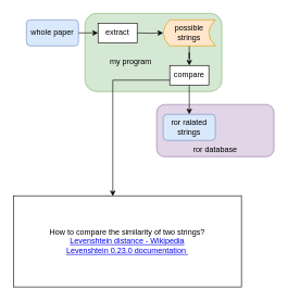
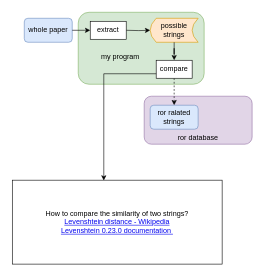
  <mxCell id="0" />
  <mxCell id="1" parent="0" />
  <mxCell id="2" value="&lt;br&gt;&lt;br&gt;my program&amp;nbsp; &amp;nbsp;&lt;span style=&quot;white-space: pre;&quot;&gt;&#09;&lt;/span&gt;&lt;span style=&quot;white-space: pre;&quot;&gt;&#09;&lt;/span&gt;&lt;span style=&quot;white-space: pre;&quot;&gt;&#09;&lt;/span&gt;" style="rounded=1;whiteSpace=wrap;html=1;fillColor=#d5e8d4;strokeColor=#82b366;" vertex="1" parent="1"><mxGeometry x="130" y="20" width="210" height="120" as="geometry" /></mxCell>
  <mxCell id="3" value="&lt;br&gt;&lt;br&gt;&lt;br&gt;&lt;br&gt;ror database" style="rounded=1;whiteSpace=wrap;html=1;fillColor=#e1d5e7;strokeColor=#9673a6;" vertex="1" parent="1"><mxGeometry x="240" y="160" width="180" height="80" as="geometry" /></mxCell>
  <mxCell id="4" value="" style="edgeStyle=orthogonalEdgeStyle;rounded=0;orthogonalLoop=1;jettySize=auto;html=1;" edge="1" parent="1" target="7"><mxGeometry relative="1" as="geometry"><mxPoint x="210" y="50" as="sourcePoint" /></mxGeometry></mxCell>
  <mxCell id="5" value="whole paper" style="rounded=1;whiteSpace=wrap;html=1;fillColor=#dae8fc;strokeColor=#6c8ebf;" vertex="1" parent="1"><mxGeometry x="40" y="30" width="80" height="40" as="geometry" /></mxCell>
- <mxCell id="6" value="" style="edgeStyle=orthogonalEdgeStyle;rounded=0;orthogonalLoop=1;jettySize=auto;html=1;" edge="1" parent="1" source="11" target="9"><mxGeometry relative="1" as="geometry" /></mxCell>
+ <mxCell id="6" value="" style="edgeStyle=orthogonalEdgeStyle;rounded=0;orthogonalLoop=1;jettySize=auto;html=1;dashed=1;" edge="1" parent="1" source="11" target="9"><mxGeometry relative="1" as="geometry" /></mxCell>
  <mxCell id="7" value="possible strings" style="shape=dataStorage;whiteSpace=wrap;html=1;fixedSize=1;size=10;fillColor=#ffe6cc;strokeColor=#d79b00;" vertex="1" parent="1"><mxGeometry x="250" y="30" width="80" height="40" as="geometry" /></mxCell>
  <mxCell id="8" value="" style="edgeStyle=orthogonalEdgeStyle;rounded=0;orthogonalLoop=1;jettySize=auto;html=1;" edge="1" parent="1" source="5"><mxGeometry relative="1" as="geometry"><mxPoint x="160" y="50" as="sourcePoint" /><mxPoint x="150" y="50.029" as="targetPoint" /></mxGeometry></mxCell>
  <mxCell id="9" value="ror ralated strings" style="rounded=1;whiteSpace=wrap;html=1;fillColor=#dae8fc;strokeColor=#6c8ebf;" vertex="1" parent="1"><mxGeometry x="250" y="175" width="80" height="40" as="geometry" /></mxCell>
  <mxCell id="10" value="" style="edgeStyle=orthogonalEdgeStyle;rounded=0;orthogonalLoop=1;jettySize=auto;html=1;" edge="1" parent="1" source="7" target="11"><mxGeometry relative="1" as="geometry"><mxPoint x="280" y="90" as="sourcePoint" /><mxPoint x="280" y="175" as="targetPoint" /></mxGeometry></mxCell>
  <mxCell id="11" value="compare" style="rounded=0;whiteSpace=wrap;html=1;" vertex="1" parent="1"><mxGeometry x="260" y="100" width="60" height="30" as="geometry" /></mxCell>
  <mxCell id="12" value="extract" style="rounded=0;whiteSpace=wrap;html=1;" vertex="1" parent="1"><mxGeometry x="150" y="35" width="60" height="30" as="geometry" /></mxCell>
  <mxCell id="13" value="How to compare the similarity of two strings?&lt;br&gt;&lt;a href=&quot;https://en.wikipedia.org/wiki/Levenshtein_distance&quot;&gt;Levenshtein distance - Wikipedia&lt;/a&gt;&lt;br&gt;&lt;a href=&quot;https://maxbachmann.github.io/Levenshtein/&quot;&gt;Levenshtein 0.23.0 documentation&amp;nbsp;&lt;/a&gt;" style="rounded=0;whiteSpace=wrap;html=1;" vertex="1" parent="1"><mxGeometry x="20" y="300" width="350" height="140" as="geometry" /></mxCell>
  <mxCell id="14" style="edgeStyle=orthogonalEdgeStyle;rounded=0;orthogonalLoop=1;jettySize=auto;html=1;exitX=0;exitY=0.75;exitDx=0;exitDy=0;entryX=0.436;entryY=0.004;entryDx=0;entryDy=0;entryPerimeter=0;" edge="1" parent="1" source="11" target="13"><mxGeometry relative="1" as="geometry" /></mxCell>
